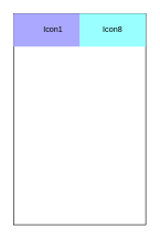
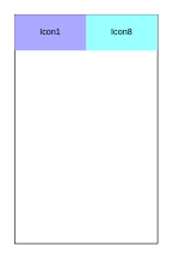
  <mxCell id="0" />
  <mxCell id="1" parent="0" />
  <mxCell id="2" value="" style="rounded=0;whiteSpace=wrap;html=1;" vertex="1" parent="1"><mxGeometry x="20" y="20" width="200" height="320" as="geometry" /></mxCell>
  <mxCell id="3" value="" style="rounded=0;whiteSpace=wrap;html=1;fillColor=#99FFFF;strokeColor=none;" vertex="1" parent="1"><mxGeometry x="120" y="20" width="100" height="50" as="geometry" /></mxCell>
  <mxCell id="4" value="" style="rounded=0;whiteSpace=wrap;html=1;fillColor=#AAA9FF;strokeColor=none;" vertex="1" parent="1"><mxGeometry x="20" y="20" width="100" height="50" as="geometry" /></mxCell>
- <mxCell id="5" value="Icon1" style="text;html=1;align=center;verticalAlign=middle;whiteSpace=wrap;rounded=0;" vertex="1" parent="1"><mxGeometry x="50" y="30" width="60" height="30" as="geometry" /></mxCell>
+ <mxCell id="5" value="Icon1" style="text;html=1;align=center;verticalAlign=middle;whiteSpace=wrap;rounded=0;" vertex="1" parent="1"><mxGeometry x="40" y="30" width="60" height="30" as="geometry" /></mxCell>
  <mxCell id="6" value="Icon8" style="text;html=1;align=center;verticalAlign=middle;whiteSpace=wrap;rounded=0;" vertex="1" parent="1"><mxGeometry x="140" y="30" width="60" height="30" as="geometry" /></mxCell>
